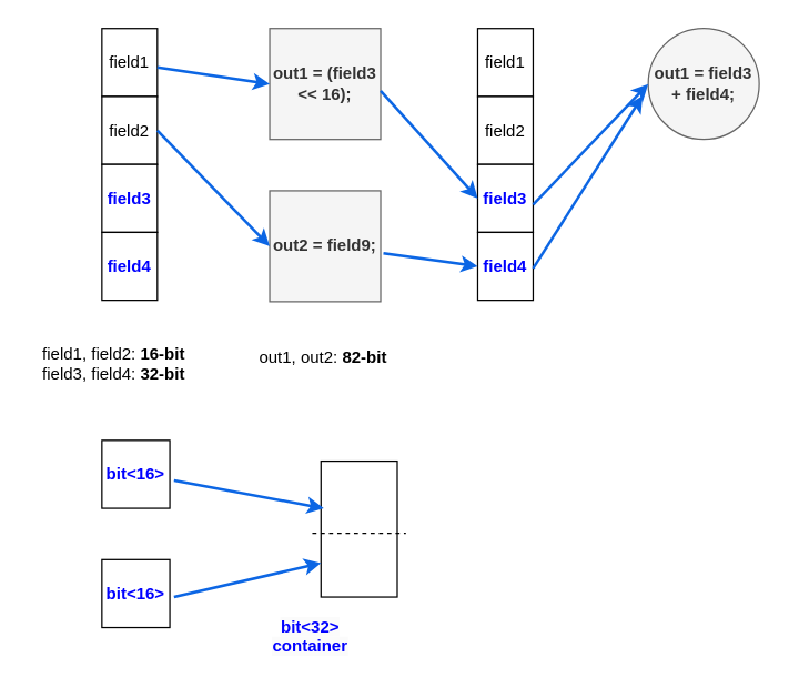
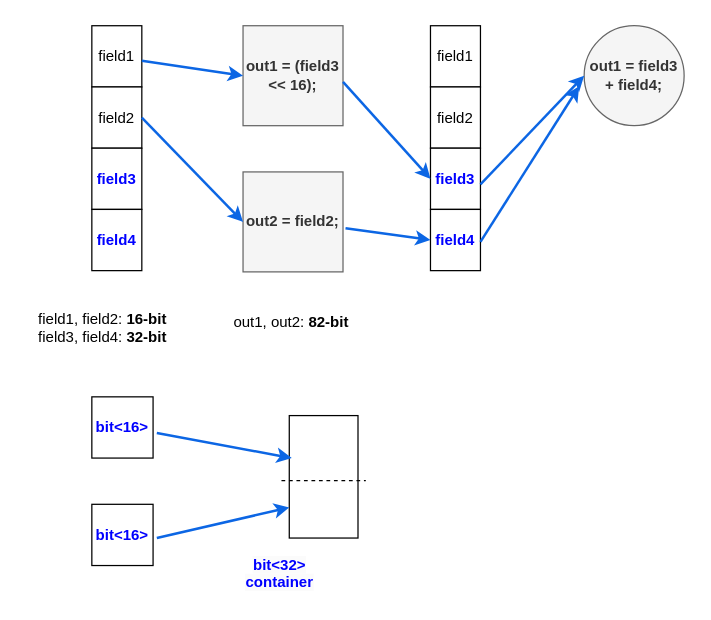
  <mxCell id="0" />
  <mxCell id="1" parent="0" />
  <mxCell id="2" value="field1" style="rounded=0;whiteSpace=wrap;html=1;" vertex="1" parent="1"><mxGeometry x="73" y="20" width="40" height="49" as="geometry" /></mxCell>
  <mxCell id="3" value="field2" style="rounded=0;whiteSpace=wrap;html=1;" vertex="1" parent="1"><mxGeometry x="73" y="69" width="40" height="49" as="geometry" /></mxCell>
  <mxCell id="4" value="field1, field2: &lt;b&gt;16-bit&lt;/b&gt;&amp;nbsp;&lt;br&gt;&amp;nbsp;field3, field4: &lt;b&gt;32&lt;/b&gt;&lt;b style=&quot;border-color: var(--border-color);&quot;&gt;-bit&lt;/b&gt;&amp;nbsp;&amp;nbsp;" style="text;strokeColor=none;align=center;fillColor=none;html=1;verticalAlign=middle;whiteSpace=wrap;rounded=0;" vertex="1" parent="1"><mxGeometry x="20" y="247" width="127" height="30" as="geometry" /></mxCell>
  <mxCell id="5" value="out1 = (field3 &amp;lt;&amp;lt; 16);" style="whiteSpace=wrap;html=1;aspect=fixed;fillColor=#f5f5f5;fontColor=#333333;strokeColor=#666666;fontStyle=1" vertex="1" parent="1"><mxGeometry x="194" y="20" width="80" height="80" as="geometry" /></mxCell>
- <mxCell id="6" value="out2 = field9;" style="whiteSpace=wrap;html=1;aspect=fixed;fillColor=#f5f5f5;fontColor=#333333;strokeColor=#666666;fontStyle=1" vertex="1" parent="1"><mxGeometry x="194" y="137" width="80" height="80" as="geometry" /></mxCell>
+ <mxCell id="6" value="out2 = field2;" style="whiteSpace=wrap;html=1;aspect=fixed;fillColor=#f5f5f5;fontColor=#333333;strokeColor=#666666;fontStyle=1" vertex="1" parent="1"><mxGeometry x="194" y="137" width="80" height="80" as="geometry" /></mxCell>
  <mxCell id="7" value="" style="endArrow=classic;html=1;rounded=0;fillColor=#dae8fc;strokeColor=#0c66e4;strokeWidth=2;entryX=0;entryY=0.5;entryDx=0;entryDy=0;" edge="1" parent="1" target="5"><mxGeometry width="50" height="50" relative="1" as="geometry"><mxPoint x="113" y="48" as="sourcePoint" /><mxPoint x="147" y="87" as="targetPoint" /></mxGeometry></mxCell>
  <mxCell id="8" value="" style="endArrow=classic;html=1;rounded=0;fillColor=#dae8fc;strokeColor=#0c66e4;strokeWidth=2;exitX=1;exitY=0.5;exitDx=0;exitDy=0;entryX=0;entryY=0.5;entryDx=0;entryDy=0;" edge="1" parent="1" source="3" target="6"><mxGeometry width="50" height="50" relative="1" as="geometry"><mxPoint x="88" y="93" as="sourcePoint" /><mxPoint x="194" y="109" as="targetPoint" /></mxGeometry></mxCell>
  <mxCell id="9" value="out1, out2: &lt;b&gt;82-bit&lt;/b&gt;&amp;nbsp;" style="text;strokeColor=none;align=center;fillColor=none;html=1;verticalAlign=middle;whiteSpace=wrap;rounded=0;" vertex="1" parent="1"><mxGeometry x="160.75" y="243" width="146.5" height="30" as="geometry" /></mxCell>
  <mxCell id="10" value="field1" style="rounded=0;whiteSpace=wrap;html=1;" vertex="1" parent="1"><mxGeometry x="344" y="20" width="40" height="49" as="geometry" /></mxCell>
  <mxCell id="11" value="field2" style="rounded=0;whiteSpace=wrap;html=1;" vertex="1" parent="1"><mxGeometry x="344" y="69" width="40" height="49" as="geometry" /></mxCell>
  <mxCell id="12" value="&lt;b&gt;&lt;font color=&quot;#0000ff&quot;&gt;field3&lt;/font&gt;&lt;/b&gt;" style="rounded=0;whiteSpace=wrap;html=1;" vertex="1" parent="1"><mxGeometry x="73" y="118" width="40" height="49" as="geometry" /></mxCell>
  <mxCell id="13" value="&lt;font color=&quot;#0000ff&quot;&gt;&lt;b&gt;field4&lt;/b&gt;&lt;/font&gt;" style="rounded=0;whiteSpace=wrap;html=1;" vertex="1" parent="1"><mxGeometry x="73" y="167" width="40" height="49" as="geometry" /></mxCell>
  <mxCell id="14" value="&lt;b&gt;&lt;font color=&quot;#0000ff&quot;&gt;field3&lt;/font&gt;&lt;/b&gt;" style="rounded=0;whiteSpace=wrap;html=1;" vertex="1" parent="1"><mxGeometry x="344" y="118" width="40" height="49" as="geometry" /></mxCell>
  <mxCell id="15" value="&lt;font color=&quot;#0000ff&quot;&gt;&lt;b&gt;field4&lt;/b&gt;&lt;/font&gt;" style="rounded=0;whiteSpace=wrap;html=1;" vertex="1" parent="1"><mxGeometry x="344" y="167" width="40" height="49" as="geometry" /></mxCell>
  <mxCell id="16" value="out1 = field3 + field4;" style="ellipse;whiteSpace=wrap;html=1;aspect=fixed;fillColor=#f5f5f5;fontColor=#333333;strokeColor=#666666;fontStyle=1;" vertex="1" parent="1"><mxGeometry x="467" y="20" width="80" height="80" as="geometry" /></mxCell>
  <mxCell id="17" value="" style="endArrow=classic;html=1;rounded=0;fillColor=#dae8fc;strokeColor=#0c66e4;strokeWidth=2;entryX=0;entryY=0.5;entryDx=0;entryDy=0;" edge="1" parent="1" target="16"><mxGeometry width="50" height="50" relative="1" as="geometry"><mxPoint x="384" y="147" as="sourcePoint" /><mxPoint x="465" y="159" as="targetPoint" /></mxGeometry></mxCell>
  <mxCell id="18" value="" style="endArrow=classic;html=1;rounded=0;fillColor=#dae8fc;strokeColor=#0c66e4;strokeWidth=2;exitX=1;exitY=0.5;exitDx=0;exitDy=0;entryX=-0.05;entryY=0.606;entryDx=0;entryDy=0;entryPerimeter=0;" edge="1" parent="1" target="16"><mxGeometry width="50" height="50" relative="1" as="geometry"><mxPoint x="384" y="193" as="sourcePoint" /><mxPoint x="465" y="276" as="targetPoint" /></mxGeometry></mxCell>
  <mxCell id="19" value="" style="endArrow=classic;html=1;rounded=0;fillColor=#dae8fc;strokeColor=#0c66e4;strokeWidth=2;entryX=0;entryY=0.5;entryDx=0;entryDy=0;" edge="1" parent="1" target="14"><mxGeometry width="50" height="50" relative="1" as="geometry"><mxPoint x="274" y="65" as="sourcePoint" /><mxPoint x="355" y="77" as="targetPoint" /></mxGeometry></mxCell>
  <mxCell id="20" value="" style="endArrow=classic;html=1;rounded=0;fillColor=#dae8fc;strokeColor=#0c66e4;strokeWidth=2;entryX=0;entryY=0.5;entryDx=0;entryDy=0;" edge="1" parent="1" target="15"><mxGeometry width="50" height="50" relative="1" as="geometry"><mxPoint x="276" y="182" as="sourcePoint" /><mxPoint x="346" y="260" as="targetPoint" /></mxGeometry></mxCell>
  <mxCell id="21" value="&lt;b&gt;&lt;font color=&quot;#0000ff&quot;&gt;bit&amp;lt;16&amp;gt;&lt;/font&gt;&lt;/b&gt;" style="rounded=0;whiteSpace=wrap;html=1;" vertex="1" parent="1"><mxGeometry x="73" y="317" width="49" height="49" as="geometry" /></mxCell>
  <mxCell id="22" value="&lt;font color=&quot;#0000ff&quot;&gt;&lt;b&gt;bit&amp;lt;16&amp;gt;&lt;/b&gt;&lt;/font&gt;" style="rounded=0;whiteSpace=wrap;html=1;" vertex="1" parent="1"><mxGeometry x="73" y="403" width="49" height="49" as="geometry" /></mxCell>
  <mxCell id="23" value="" style="rounded=0;whiteSpace=wrap;html=1;" vertex="1" parent="1"><mxGeometry x="231" y="332" width="55" height="98" as="geometry" /></mxCell>
  <mxCell id="24" value="" style="endArrow=classic;html=1;rounded=0;fillColor=#dae8fc;strokeColor=#0c66e4;strokeWidth=2;" edge="1" parent="1"><mxGeometry width="50" height="50" relative="1" as="geometry"><mxPoint x="125" y="346" as="sourcePoint" /><mxPoint x="233" y="366" as="targetPoint" /></mxGeometry></mxCell>
  <mxCell id="25" value="" style="endArrow=classic;html=1;rounded=0;fillColor=#dae8fc;strokeColor=#0c66e4;strokeWidth=2;entryX=0;entryY=0.75;entryDx=0;entryDy=0;" edge="1" parent="1" target="23"><mxGeometry width="50" height="50" relative="1" as="geometry"><mxPoint x="125" y="430" as="sourcePoint" /><mxPoint x="233" y="450" as="targetPoint" /></mxGeometry></mxCell>
  <mxCell id="26" value="" style="endArrow=none;dashed=1;html=1;rounded=0;" edge="1" parent="1"><mxGeometry width="50" height="50" relative="1" as="geometry"><mxPoint x="224.75" y="384" as="sourcePoint" /><mxPoint x="292.25" y="384" as="targetPoint" /></mxGeometry></mxCell>
  <mxCell id="27" value="&lt;b style=&quot;border-color: var(--border-color); color: rgb(0, 0, 0); font-family: Helvetica; font-size: 12px; font-style: normal; font-variant-ligatures: normal; font-variant-caps: normal; letter-spacing: normal; orphans: 2; text-indent: 0px; text-transform: none; widows: 2; word-spacing: 0px; -webkit-text-stroke-width: 0px; background-color: rgb(251, 251, 251); text-decoration-thickness: initial; text-decoration-style: initial; text-decoration-color: initial;&quot;&gt;&lt;font style=&quot;border-color: var(--border-color);&quot; color=&quot;#0000ff&quot;&gt;bit&amp;lt;32&amp;gt; container&lt;/font&gt;&lt;/b&gt;" style="text;whiteSpace=wrap;html=1;align=center;" vertex="1" parent="1"><mxGeometry x="189" y="438" width="69" height="36" as="geometry" /></mxCell>
